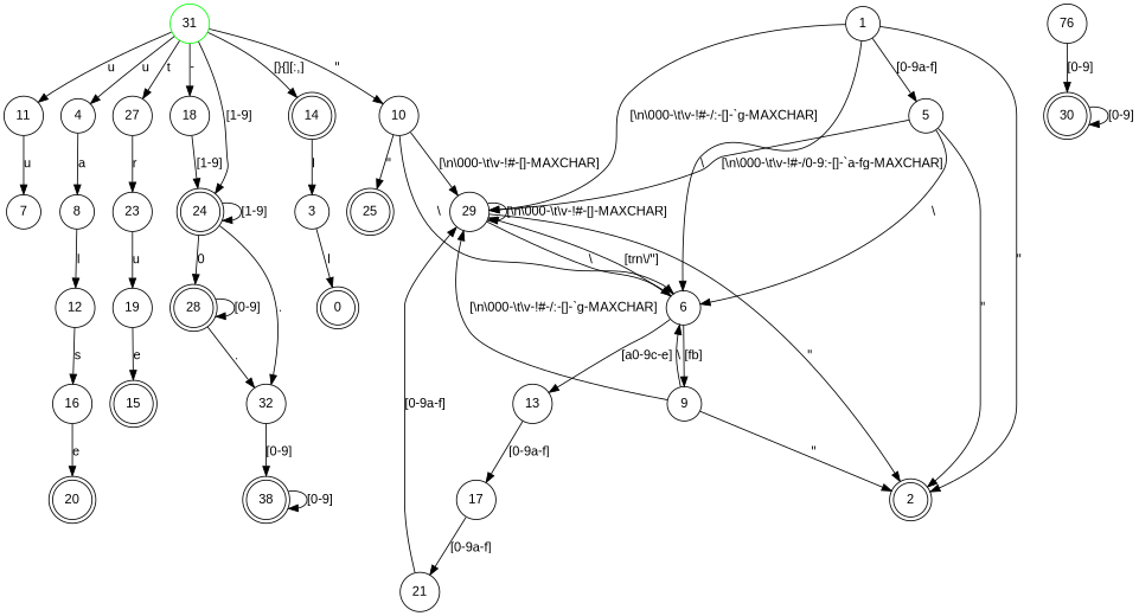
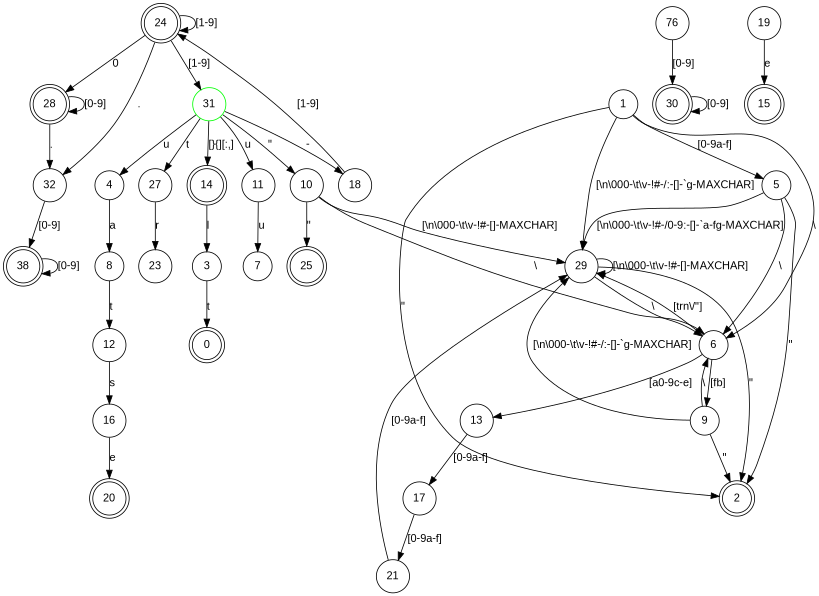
  digraph {
    fontname="Liberation Sans"
    node [fontname="Liberation Sans" shape=circle]
    edge [fontname="Liberation Sans"]
    n1 [label=38 shape=doublecircle]
    32
    31 [color=green]
    27
    24 [shape=doublecircle]
    18
    14 [shape=doublecircle]
    11
    10
    4
    23
    28 [shape=doublecircle]
    3
    7
    29
    6
    25 [shape=doublecircle]
    8
    30 [shape=doublecircle]
    2 [shape=doublecircle]
    13
    9
    19
    n24 [label=76]
    15 [shape=doublecircle]
    21
    20 [shape=doublecircle]
    17
    16
    12
    1
    5
    0 [shape=doublecircle]
    n1 -> n1 [label="[0-9]"]
    32 -> n1 [label="[0-9]"]
    31 -> 27 [label=t]
-   31 -> 24 [label="[1-9]"]
+   24 -> 31 [label="[1-9]"]
    31 -> 18 [label="\-"]
    31 -> 14 [label="[}{\]\[:,]"]
    31 -> 11 [label=u]
    31 -> 10 [label="\""]
    31 -> 4 [label=u]
    27 -> 23 [label=r]
    24 -> 32 [label="\."]
    24 -> 24 [label="[1-9]"]
    24 -> 28 [label=0]
    18 -> 24 [label="[1-9]"]
    14 -> 3 [label=l]
    11 -> 7 [label=u]
    10 -> 29 [label="[\\n\\000-\\t\\v-!#-\[\]-MAXCHAR]"]
    10 -> 6 [label="\\"]
    10 -> 25 [label="\""]
    4 -> 8 [label=a]
-   23 -> 19 [label=u]
    28 -> 32 [label="\."]
    28 -> 28 [label="[0-9]"]
-   3 -> 0 [label=l]
+   3 -> 0 [label=t]
    29 -> 29 [label="[\\n\\000-\\t\\v-!#-\[\]-MAXCHAR]"]
    29 -> 6 [label="\\"]
    29 -> 2 [label="\""]
    6 -> 29 [label="[trn\\/\"]"]
    6 -> 13 [label="[a0-9c-e]"]
    6 -> 9 [label="[fb]"]
-   8 -> 12 [label=l]
+   8 -> 12 [label=t]
    30 -> 30 [label="[0-9]"]
    13 -> 17 [label="[0-9a-f]"]
    9 -> 29 [label="[\\n\\000-\\t\\v-!#-/:-\[\]-`g-MAXCHAR]"]
    9 -> 6 [label="\\"]
    9 -> 2 [label="\""]
    19 -> 15 [label=e]
    n24 -> 30 [label="[0-9]"]
    21 -> 29 [label="[0-9a-f]"]
    17 -> 21 [label="[0-9a-f]"]
    16 -> 20 [label=e]
    12 -> 16 [label=s]
    1 -> 29 [label="[\\n\\000-\\t\\v-!#-/:-\[\]-`g-MAXCHAR]"]
    1 -> 6 [label="\\"]
    1 -> 2 [label="\""]
    1 -> 5 [label="[0-9a-f]"]
    5 -> 29 [label="[\\n\\000-\\t\\v-!#-/0-9:-\[\]-`a-fg-MAXCHAR]"]
    5 -> 6 [label="\\"]
    5 -> 2 [label="\""]
  }
